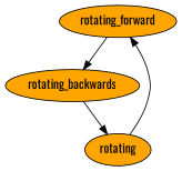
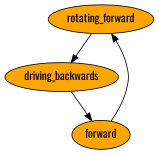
  digraph {
    fontname=Oswald
    node [fillcolor=orange fontname=Oswald style=filled]
    edge [fontname=Oswald]
    n1 [label=rotating_forward]
-   driving_backwards [label=rotating_backwards]
-   rotating
+   driving_backwards
+   rotating [label=forward]
    n1 -> driving_backwards
    driving_backwards -> rotating
    rotating -> n1
  }
